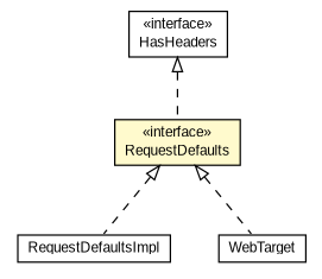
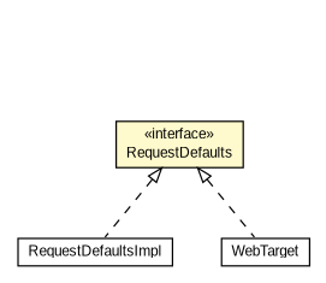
  digraph {
    fontname="Liberation Sans"
    nodesep=0.25
    ranksep=0.5
    node [fontcolor=black fontname="Liberation Sans" fontsize=10.0 shape=plaintext]
    edge [arrowtail=empty dir=back fontname="Liberation Sans" fontsize=10 headport=p labelfontname=Helvetica labelfontsize=10 style=dashed tailport=p]
    n1 [label=<<table title="io.reinert.requestor.RequestDefaultsImpl" border="0" cellborder="1" cellspacing="0" cellpadding="2" port="p" href="./RequestDefaultsImpl.html"> 		<tr><td><table border="0" cellspacing="0" cellpadding="1"> <tr><td align="center" balign="center"> RequestDefaultsImpl </td></tr> 		</table></td></tr> 		</table>>]
-   n2 [label=<<table title="io.reinert.requestor.HasHeaders" border="0" cellborder="1" cellspacing="0" cellpadding="2" port="p" href="./HasHeaders.html"> 		<tr><td><table border="0" cellspacing="0" cellpadding="1"> <tr><td align="center" balign="center"> &#171;interface&#187; </td></tr> <tr><td align="center" balign="center"> HasHeaders </td></tr> 		</table></td></tr> 		</table>>]
    n3 [label=<<table title="io.reinert.requestor.RequestDefaults" border="0" cellborder="1" cellspacing="0" cellpadding="2" port="p" bgcolor="lemonChiffon" href="./RequestDefaults.html"> 		<tr><td><table border="0" cellspacing="0" cellpadding="1"> <tr><td align="center" balign="center"> &#171;interface&#187; </td></tr> <tr><td align="center" balign="center"> RequestDefaults </td></tr> 		</table></td></tr> 		</table>>]
    n4 [label=<<table title="io.reinert.requestor.WebTarget" border="0" cellborder="1" cellspacing="0" cellpadding="2" port="p" href="./WebTarget.html"> 		<tr><td><table border="0" cellspacing="0" cellpadding="1"> <tr><td align="center" balign="center"> WebTarget </td></tr> 		</table></td></tr> 		</table>>]
-   n2 -> n3
    n3 -> n1
    n3 -> n4
  }
